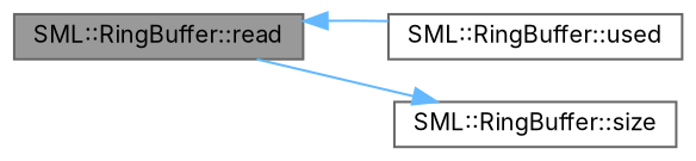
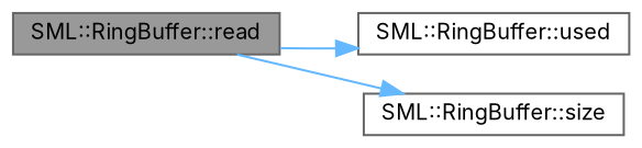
  digraph {
    fontname=Inter
    rankdir=LR
    node [color=grey40 fillcolor=white fontname=Inter fontsize=10 shape=box style=filled]
    edge [color=steelblue1 fontname=Inter fontsize=10 labelfontname=Helvetica labelfontsize=10 style=solid]
    n1 [color=gray40 fillcolor=grey60 fontcolor=black height=0.2 label="SML::RingBuffer::read" width=0.4]
    n2 [height=0.2 label="SML::RingBuffer::used" width=0.4]
    n3 [height=0.2 label="SML::RingBuffer::size" width=0.4]
-   n2 -> n1
+   n1 -> n2
    n1 -> n3
  }
